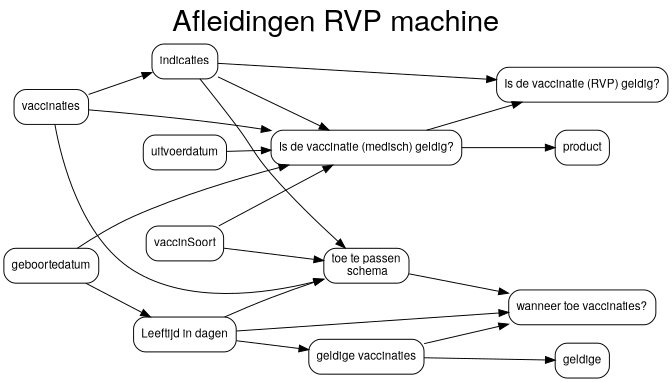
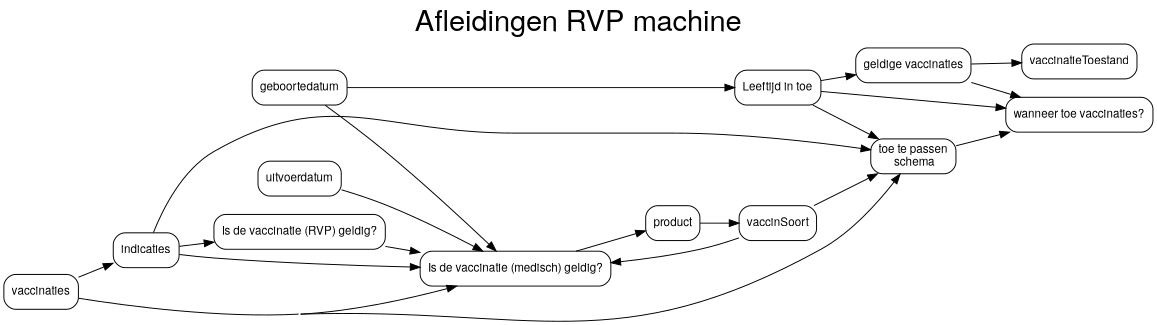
  digraph {
    concentrate=true
    fontname="Helvetica,Arial,sans-serif"
    fontsize=30
    label="Afleidingen RVP machine"
    labelloc=t
    rankdir=LR
    splines=true
    node [fontname="Helvetica,Arial,sans-serif" fontsize=12 shape=Mrecord]
    edge [fontname="Helvetica,Arial,sans-serif"]
-   n1 [label="Leeftijd in dagen"]
+   n1 [label="Leeftijd in toe"]
    n2 [label="geldige vaccinaties"]
    n3 [label="toe te passen\n schema"]
    n4 [label="wanneer toe vaccinaties?"]
-   vaccinatieToestand [label=geldige]
+   vaccinatieToestand
    n6 [label=geboortedatum]
    n7 [label="Is de vaccinatie (medisch) geldig?"]
    n8 [label="Is de vaccinatie (RVP) geldig?"]
    product
    indicaties
    vaccinSoort
    vaccinaties
    uitvoerdatum
    n1 -> n2
    n1 -> n3
    n1 -> n4
    n2 -> n4
    n2 -> vaccinatieToestand
    n3 -> n4
    n6 -> n1
    n6 -> n7
-   n7 -> n8
+   n8 -> n7
    n7 -> product
+   product -> vaccinSoort
    indicaties -> n3
    indicaties -> n7
    indicaties -> n8
    vaccinSoort -> n3
    vaccinSoort -> n7
    vaccinaties -> n3
    vaccinaties -> n7
    vaccinaties -> indicaties
    uitvoerdatum -> n7
  }
